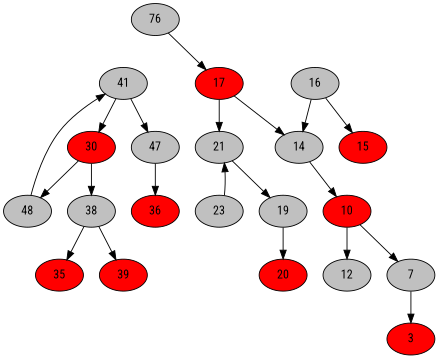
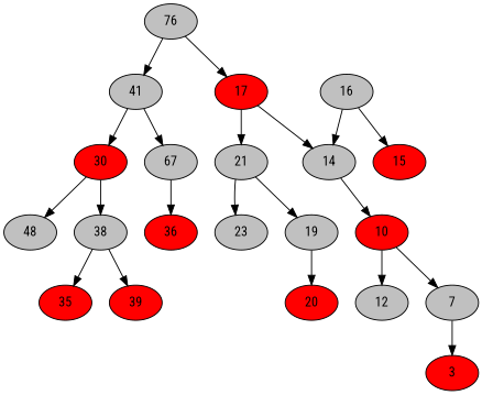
  digraph {
    fontname="Roboto Condensed"
    node [fillcolor=gray fontname="Roboto Condensed" style=filled]
    edge [fontname="Roboto Condensed"]
    n1 [label=76]
    17 [fillcolor=red]
    41
    14
    21
    30 [fillcolor=red]
-   47
+   47 [label=67]
    10 [fillcolor=red]
    19
    23
    n11 [label=48]
    38
    36 [fillcolor=red]
    7
    12
    16
    15 [fillcolor=red]
    20 [fillcolor=red]
    35 [fillcolor=red]
    39 [fillcolor=red]
    3 [fillcolor=red]
    n1 -> 17
-   n11 -> 41
+   n1 -> 41
    17 -> 14
    17 -> 21
    41 -> 30
    41 -> 47
    14 -> 10
    21 -> 19
-   23 -> 21
+   21 -> 23
    30 -> n11
    30 -> 38
    47 -> 36
    10 -> 7
    10 -> 12
    19 -> 20
    38 -> 35
    38 -> 39
    7 -> 3
    16 -> 14
    16 -> 15
  }
